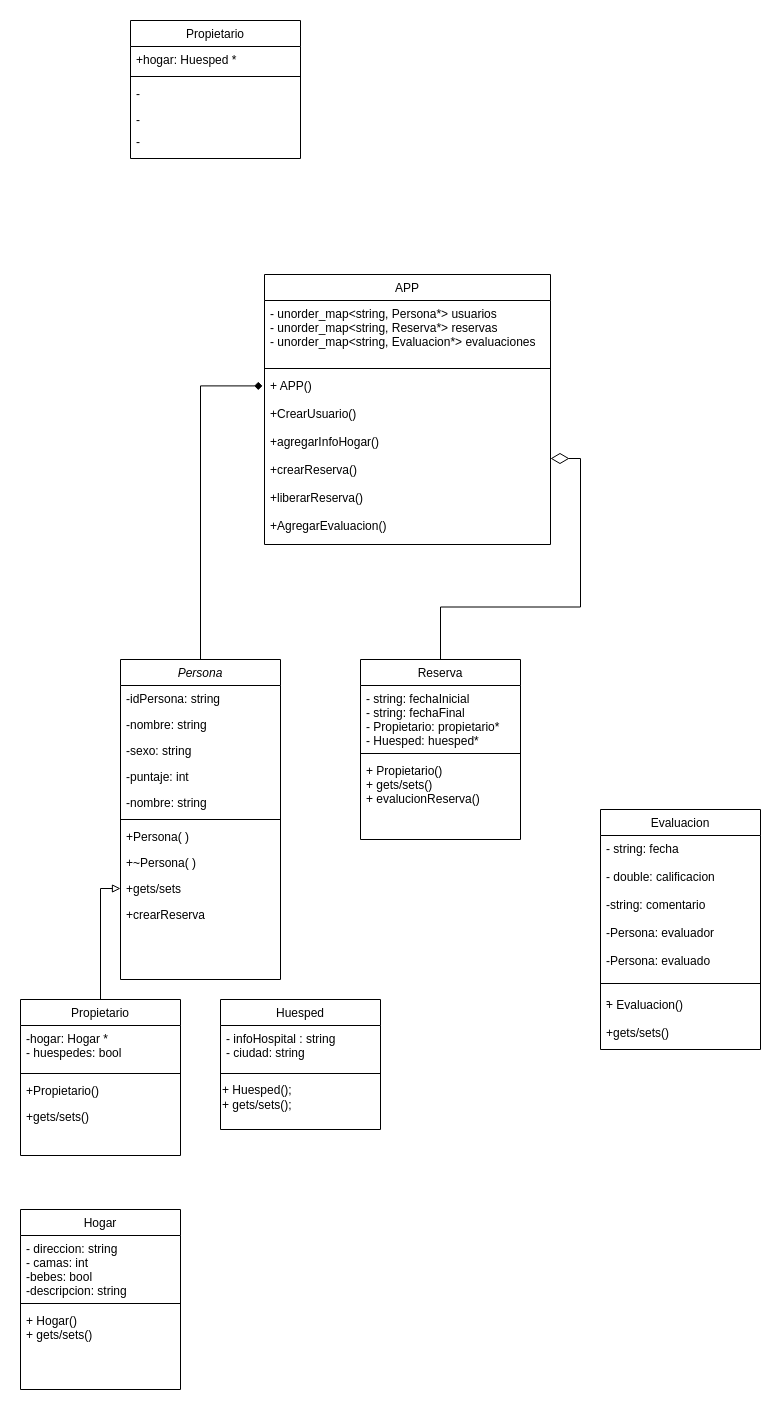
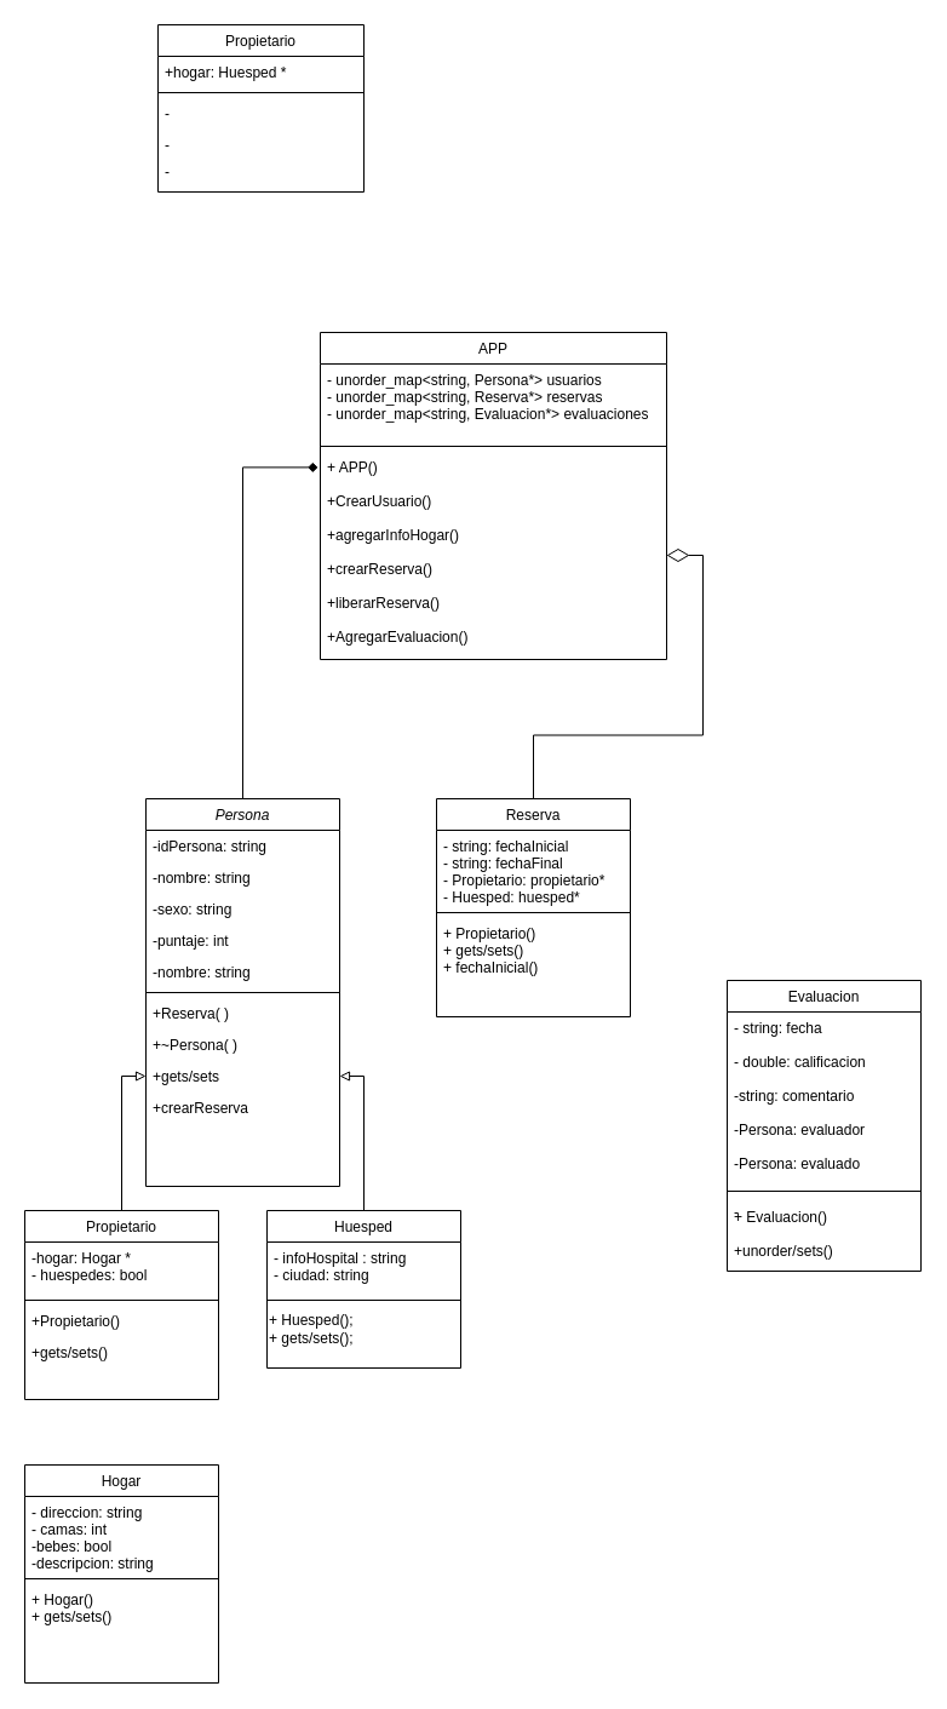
  <mxCell id="0" />
  <mxCell id="1" parent="0" />
  <mxCell id="2" style="edgeStyle=orthogonalEdgeStyle;rounded=0;orthogonalLoop=1;jettySize=auto;html=1;exitX=0.5;exitY=0;exitDx=0;exitDy=0;entryX=-0.007;entryY=0.078;entryDx=0;entryDy=0;entryPerimeter=0;endArrow=diamond;endFill=1;" edge="1" parent="1" source="3" target="48"><mxGeometry relative="1" as="geometry" /></mxCell>
  <mxCell id="3" value="Persona" style="swimlane;fontStyle=2;align=center;verticalAlign=top;childLayout=stackLayout;horizontal=1;startSize=26;horizontalStack=0;resizeParent=1;resizeLast=0;collapsible=1;marginBottom=0;rounded=0;shadow=0;strokeWidth=1;" parent="1" vertex="1"><mxGeometry x="120" y="659" width="160" height="320" as="geometry"><mxRectangle x="230" y="140" width="160" height="26" as="alternateBounds" /></mxGeometry></mxCell>
  <mxCell id="4" value="-idPersona: string" style="text;align=left;verticalAlign=top;spacingLeft=4;spacingRight=4;overflow=hidden;rotatable=0;points=[[0,0.5],[1,0.5]];portConstraint=eastwest;" parent="3" vertex="1"><mxGeometry y="26" width="160" height="26" as="geometry" /></mxCell>
  <mxCell id="5" value="-nombre: string" style="text;align=left;verticalAlign=top;spacingLeft=4;spacingRight=4;overflow=hidden;rotatable=0;points=[[0,0.5],[1,0.5]];portConstraint=eastwest;rounded=0;shadow=0;html=0;" parent="3" vertex="1"><mxGeometry y="52" width="160" height="26" as="geometry" /></mxCell>
  <mxCell id="6" value="-sexo: string" style="text;align=left;verticalAlign=top;spacingLeft=4;spacingRight=4;overflow=hidden;rotatable=0;points=[[0,0.5],[1,0.5]];portConstraint=eastwest;rounded=0;shadow=0;html=0;" parent="3" vertex="1"><mxGeometry y="78" width="160" height="26" as="geometry" /></mxCell>
  <mxCell id="7" value="-puntaje: int" style="text;align=left;verticalAlign=top;spacingLeft=4;spacingRight=4;overflow=hidden;rotatable=0;points=[[0,0.5],[1,0.5]];portConstraint=eastwest;rounded=0;shadow=0;html=0;" parent="3" vertex="1"><mxGeometry y="104" width="160" height="26" as="geometry" /></mxCell>
  <mxCell id="8" value="-nombre: string" style="text;align=left;verticalAlign=top;spacingLeft=4;spacingRight=4;overflow=hidden;rotatable=0;points=[[0,0.5],[1,0.5]];portConstraint=eastwest;rounded=0;shadow=0;html=0;" parent="3" vertex="1"><mxGeometry y="130" width="160" height="26" as="geometry" /></mxCell>
  <mxCell id="9" value="" style="line;html=1;strokeWidth=1;align=left;verticalAlign=middle;spacingTop=-1;spacingLeft=3;spacingRight=3;rotatable=0;labelPosition=right;points=[];portConstraint=eastwest;" parent="3" vertex="1"><mxGeometry y="156" width="160" height="8" as="geometry" /></mxCell>
- <mxCell id="10" value="+Persona( )" style="text;align=left;verticalAlign=top;spacingLeft=4;spacingRight=4;overflow=hidden;rotatable=0;points=[[0,0.5],[1,0.5]];portConstraint=eastwest;" parent="3" vertex="1"><mxGeometry y="164" width="160" height="26" as="geometry" /></mxCell>
+ <mxCell id="10" value="+Reserva( )" style="text;align=left;verticalAlign=top;spacingLeft=4;spacingRight=4;overflow=hidden;rotatable=0;points=[[0,0.5],[1,0.5]];portConstraint=eastwest;" parent="3" vertex="1"><mxGeometry y="164" width="160" height="26" as="geometry" /></mxCell>
  <mxCell id="11" value="+~Persona( )" style="text;align=left;verticalAlign=top;spacingLeft=4;spacingRight=4;overflow=hidden;rotatable=0;points=[[0,0.5],[1,0.5]];portConstraint=eastwest;" parent="3" vertex="1"><mxGeometry y="190" width="160" height="26" as="geometry" /></mxCell>
  <mxCell id="12" value="+gets/sets" style="text;align=left;verticalAlign=top;spacingLeft=4;spacingRight=4;overflow=hidden;rotatable=0;points=[[0,0.5],[1,0.5]];portConstraint=eastwest;" parent="3" vertex="1"><mxGeometry y="216" width="160" height="26" as="geometry" /></mxCell>
  <mxCell id="13" value="+crearReserva" style="text;align=left;verticalAlign=top;spacingLeft=4;spacingRight=4;overflow=hidden;rotatable=0;points=[[0,0.5],[1,0.5]];portConstraint=eastwest;" parent="3" vertex="1"><mxGeometry y="242" width="160" height="26" as="geometry" /></mxCell>
  <mxCell id="14" style="edgeStyle=orthogonalEdgeStyle;rounded=0;orthogonalLoop=1;jettySize=auto;html=1;entryX=0;entryY=0.5;entryDx=0;entryDy=0;endArrow=block;endFill=0;" parent="1" source="15" target="12" edge="1"><mxGeometry relative="1" as="geometry" /></mxCell>
  <mxCell id="15" value="Propietario" style="swimlane;fontStyle=0;align=center;verticalAlign=top;childLayout=stackLayout;horizontal=1;startSize=26;horizontalStack=0;resizeParent=1;resizeLast=0;collapsible=1;marginBottom=0;rounded=0;shadow=0;strokeWidth=1;" parent="1" vertex="1"><mxGeometry x="20" y="999" width="160" height="156" as="geometry"><mxRectangle x="130" y="380" width="160" height="26" as="alternateBounds" /></mxGeometry></mxCell>
  <mxCell id="16" value="-hogar: Hogar *&#10;- huespedes: bool" style="text;align=left;verticalAlign=top;spacingLeft=4;spacingRight=4;overflow=hidden;rotatable=0;points=[[0,0.5],[1,0.5]];portConstraint=eastwest;" parent="15" vertex="1"><mxGeometry y="26" width="160" height="44" as="geometry" /></mxCell>
  <mxCell id="17" value="" style="line;html=1;strokeWidth=1;align=left;verticalAlign=middle;spacingTop=-1;spacingLeft=3;spacingRight=3;rotatable=0;labelPosition=right;points=[];portConstraint=eastwest;" parent="15" vertex="1"><mxGeometry y="70" width="160" height="8" as="geometry" /></mxCell>
  <mxCell id="18" value="+Propietario()" style="text;align=left;verticalAlign=top;spacingLeft=4;spacingRight=4;overflow=hidden;rotatable=0;points=[[0,0.5],[1,0.5]];portConstraint=eastwest;" parent="15" vertex="1"><mxGeometry y="78" width="160" height="26" as="geometry" /></mxCell>
  <mxCell id="19" value="+gets/sets()" style="text;align=left;verticalAlign=top;spacingLeft=4;spacingRight=4;overflow=hidden;rotatable=0;points=[[0,0.5],[1,0.5]];portConstraint=eastwest;" parent="15" vertex="1"><mxGeometry y="104" width="160" height="26" as="geometry" /></mxCell>
+ <mxCell id="20" style="edgeStyle=orthogonalEdgeStyle;rounded=0;orthogonalLoop=1;jettySize=auto;html=1;exitX=0.5;exitY=0;exitDx=0;exitDy=0;entryX=1;entryY=0.5;entryDx=0;entryDy=0;endArrow=block;endFill=0;" parent="1" source="21" target="12" edge="1"><mxGeometry relative="1" as="geometry" /></mxCell>
  <mxCell id="21" value="Huesped" style="swimlane;fontStyle=0;align=center;verticalAlign=top;childLayout=stackLayout;horizontal=1;startSize=26;horizontalStack=0;resizeParent=1;resizeLast=0;collapsible=1;marginBottom=0;rounded=0;shadow=0;strokeWidth=1;" parent="1" vertex="1"><mxGeometry x="220" y="999" width="160" height="130" as="geometry"><mxRectangle x="340" y="380" width="170" height="26" as="alternateBounds" /></mxGeometry></mxCell>
  <mxCell id="22" value="- infoHospital : string&#10;- ciudad: string" style="text;align=left;verticalAlign=top;spacingLeft=4;spacingRight=4;overflow=hidden;rotatable=0;points=[[0,0.5],[1,0.5]];portConstraint=eastwest;" parent="21" vertex="1"><mxGeometry y="26" width="160" height="44" as="geometry" /></mxCell>
  <mxCell id="23" value="" style="line;html=1;strokeWidth=1;align=left;verticalAlign=middle;spacingTop=-1;spacingLeft=3;spacingRight=3;rotatable=0;labelPosition=right;points=[];portConstraint=eastwest;" parent="21" vertex="1"><mxGeometry y="70" width="160" height="8" as="geometry" /></mxCell>
  <mxCell id="24" value="+ Huesped();&lt;br&gt;+ gets/sets();" style="text;html=1;align=left;verticalAlign=middle;resizable=0;points=[];autosize=1;strokeColor=none;fillColor=none;" parent="21" vertex="1"><mxGeometry y="78" width="160" height="40" as="geometry" /></mxCell>
  <mxCell id="25" value="Propietario" style="swimlane;fontStyle=0;align=center;verticalAlign=top;childLayout=stackLayout;horizontal=1;startSize=26;horizontalStack=0;resizeParent=1;resizeLast=0;collapsible=1;marginBottom=0;rounded=0;shadow=0;strokeWidth=1;" parent="1" vertex="1"><mxGeometry x="130" y="20" width="170" height="138" as="geometry"><mxRectangle x="130" y="380" width="160" height="26" as="alternateBounds" /></mxGeometry></mxCell>
  <mxCell id="26" value="+hogar: Huesped *" style="text;align=left;verticalAlign=top;spacingLeft=4;spacingRight=4;overflow=hidden;rotatable=0;points=[[0,0.5],[1,0.5]];portConstraint=eastwest;" parent="25" vertex="1"><mxGeometry y="26" width="170" height="26" as="geometry" /></mxCell>
  <mxCell id="27" value="" style="line;html=1;strokeWidth=1;align=left;verticalAlign=middle;spacingTop=-1;spacingLeft=3;spacingRight=3;rotatable=0;labelPosition=right;points=[];portConstraint=eastwest;" parent="25" vertex="1"><mxGeometry y="52" width="170" height="8" as="geometry" /></mxCell>
  <mxCell id="28" value="-" style="text;align=left;verticalAlign=top;spacingLeft=4;spacingRight=4;overflow=hidden;rotatable=0;points=[[0,0.5],[1,0.5]];portConstraint=eastwest;" parent="25" vertex="1"><mxGeometry y="60" width="170" height="26" as="geometry" /></mxCell>
  <mxCell id="29" value="-" style="text;align=left;verticalAlign=top;spacingLeft=4;spacingRight=4;overflow=hidden;rotatable=0;points=[[0,0.5],[1,0.5]];portConstraint=eastwest;" parent="25" vertex="1"><mxGeometry y="86" width="170" height="22" as="geometry" /></mxCell>
  <mxCell id="30" value="-" style="text;align=left;verticalAlign=top;spacingLeft=4;spacingRight=4;overflow=hidden;rotatable=0;points=[[0,0.5],[1,0.5]];portConstraint=eastwest;" parent="25" vertex="1"><mxGeometry y="108" width="170" height="26" as="geometry" /></mxCell>
  <mxCell id="31" style="edgeStyle=orthogonalEdgeStyle;rounded=0;orthogonalLoop=1;jettySize=auto;html=1;exitX=0.5;exitY=0;exitDx=0;exitDy=0;endArrow=diamondThin;endFill=0;endSize=16;" edge="1" parent="1" source="32" target="48"><mxGeometry relative="1" as="geometry"><mxPoint x="400" y="549" as="targetPoint" /></mxGeometry></mxCell>
  <mxCell id="32" value="Reserva" style="swimlane;fontStyle=0;align=center;verticalAlign=top;childLayout=stackLayout;horizontal=1;startSize=26;horizontalStack=0;resizeParent=1;resizeLast=0;collapsible=1;marginBottom=0;rounded=0;shadow=0;strokeWidth=1;" parent="1" vertex="1"><mxGeometry x="360" y="659" width="160" height="180" as="geometry"><mxRectangle x="130" y="380" width="160" height="26" as="alternateBounds" /></mxGeometry></mxCell>
  <mxCell id="33" value="- string: fechaInicial&#10;- string: fechaFinal&#10;- Propietario: propietario*&#10;- Huesped: huesped*" style="text;align=left;verticalAlign=top;spacingLeft=4;spacingRight=4;overflow=hidden;rotatable=0;points=[[0,0.5],[1,0.5]];portConstraint=eastwest;" parent="32" vertex="1"><mxGeometry y="26" width="160" height="64" as="geometry" /></mxCell>
  <mxCell id="34" value="" style="line;html=1;strokeWidth=1;align=left;verticalAlign=middle;spacingTop=-1;spacingLeft=3;spacingRight=3;rotatable=0;labelPosition=right;points=[];portConstraint=eastwest;" parent="32" vertex="1"><mxGeometry y="90" width="160" height="8" as="geometry" /></mxCell>
- <mxCell id="35" value="+ Propietario()&#10;+ gets/sets()&#10;+ evalucionReserva()" style="text;align=left;verticalAlign=top;spacingLeft=4;spacingRight=4;overflow=hidden;rotatable=0;points=[[0,0.5],[1,0.5]];portConstraint=eastwest;" parent="32" vertex="1"><mxGeometry y="98" width="160" height="72" as="geometry" /></mxCell>
+ <mxCell id="35" value="+ Propietario()&#10;+ gets/sets()&#10;+ fechaInicial()" style="text;align=left;verticalAlign=top;spacingLeft=4;spacingRight=4;overflow=hidden;rotatable=0;points=[[0,0.5],[1,0.5]];portConstraint=eastwest;" parent="32" vertex="1"><mxGeometry y="98" width="160" height="72" as="geometry" /></mxCell>
  <mxCell id="36" value="Evaluacion" style="swimlane;fontStyle=0;align=center;verticalAlign=top;childLayout=stackLayout;horizontal=1;startSize=26;horizontalStack=0;resizeParent=1;resizeLast=0;collapsible=1;marginBottom=0;rounded=0;shadow=0;strokeWidth=1;" parent="1" vertex="1"><mxGeometry x="600" y="809" width="160" height="240" as="geometry"><mxRectangle x="130" y="380" width="160" height="26" as="alternateBounds" /></mxGeometry></mxCell>
  <mxCell id="37" value="- string: fecha&#10;&#10;- double: calificacion&#10;&#10;-string: comentario&#10;&#10;-Persona: evaluador&#10;&#10;-Persona: evaluado" style="text;align=left;verticalAlign=top;spacingLeft=4;spacingRight=4;overflow=hidden;rotatable=0;points=[[0,0.5],[1,0.5]];portConstraint=eastwest;" parent="36" vertex="1"><mxGeometry y="26" width="160" height="144" as="geometry" /></mxCell>
  <mxCell id="38" value="" style="line;html=1;strokeWidth=1;align=left;verticalAlign=middle;spacingTop=-1;spacingLeft=3;spacingRight=3;rotatable=0;labelPosition=right;points=[];portConstraint=eastwest;" parent="36" vertex="1"><mxGeometry y="170" width="160" height="8" as="geometry" /></mxCell>
  <mxCell id="39" value="-" style="text;align=left;verticalAlign=top;spacingLeft=4;spacingRight=4;overflow=hidden;rotatable=0;points=[[0,0.5],[1,0.5]];portConstraint=eastwest;" parent="36" vertex="1"><mxGeometry y="178" width="160" height="4" as="geometry" /></mxCell>
- <mxCell id="40" value="+ Evaluacion()&#10;&#10;+gets/sets()&#10;" style="text;align=left;verticalAlign=top;spacingLeft=4;spacingRight=4;overflow=hidden;rotatable=0;points=[[0,0.5],[1,0.5]];portConstraint=eastwest;" parent="36" vertex="1"><mxGeometry y="182" width="160" height="58" as="geometry" /></mxCell>
+ <mxCell id="40" value="+ Evaluacion()&#10;&#10;+unorder/sets()&#10;" style="text;align=left;verticalAlign=top;spacingLeft=4;spacingRight=4;overflow=hidden;rotatable=0;points=[[0,0.5],[1,0.5]];portConstraint=eastwest;" parent="36" vertex="1"><mxGeometry y="182" width="160" height="58" as="geometry" /></mxCell>
  <mxCell id="41" value="Hogar" style="swimlane;fontStyle=0;align=center;verticalAlign=top;childLayout=stackLayout;horizontal=1;startSize=26;horizontalStack=0;resizeParent=1;resizeLast=0;collapsible=1;marginBottom=0;rounded=0;shadow=0;strokeWidth=1;" vertex="1" parent="1"><mxGeometry x="20" y="1209" width="160" height="180" as="geometry"><mxRectangle x="130" y="380" width="160" height="26" as="alternateBounds" /></mxGeometry></mxCell>
  <mxCell id="42" value="- direccion: string&#10;- camas: int&#10;-bebes: bool&#10;-descripcion: string" style="text;align=left;verticalAlign=top;spacingLeft=4;spacingRight=4;overflow=hidden;rotatable=0;points=[[0,0.5],[1,0.5]];portConstraint=eastwest;" vertex="1" parent="41"><mxGeometry y="26" width="160" height="64" as="geometry" /></mxCell>
  <mxCell id="43" value="" style="line;html=1;strokeWidth=1;align=left;verticalAlign=middle;spacingTop=-1;spacingLeft=3;spacingRight=3;rotatable=0;labelPosition=right;points=[];portConstraint=eastwest;" vertex="1" parent="41"><mxGeometry y="90" width="160" height="8" as="geometry" /></mxCell>
  <mxCell id="44" value="+ Hogar()&#10;+ gets/sets()" style="text;align=left;verticalAlign=top;spacingLeft=4;spacingRight=4;overflow=hidden;rotatable=0;points=[[0,0.5],[1,0.5]];portConstraint=eastwest;" vertex="1" parent="41"><mxGeometry y="98" width="160" height="72" as="geometry" /></mxCell>
  <mxCell id="45" value="APP" style="swimlane;fontStyle=0;align=center;verticalAlign=top;childLayout=stackLayout;horizontal=1;startSize=26;horizontalStack=0;resizeParent=1;resizeLast=0;collapsible=1;marginBottom=0;rounded=0;shadow=0;strokeWidth=1;" parent="1" vertex="1"><mxGeometry x="264" y="274" width="286" height="270" as="geometry"><mxRectangle x="130" y="380" width="160" height="26" as="alternateBounds" /></mxGeometry></mxCell>
  <mxCell id="46" value="- unorder_map&lt;string, Persona*&gt; usuarios&#10;- unorder_map&lt;string, Reserva*&gt; reservas&#10;- unorder_map&lt;string, Evaluacion*&gt; evaluaciones" style="text;align=left;verticalAlign=top;spacingLeft=4;spacingRight=4;overflow=hidden;rotatable=0;points=[[0,0.5],[1,0.5]];portConstraint=eastwest;" parent="45" vertex="1"><mxGeometry y="26" width="286" height="64" as="geometry" /></mxCell>
  <mxCell id="47" value="" style="line;html=1;strokeWidth=1;align=left;verticalAlign=middle;spacingTop=-1;spacingLeft=3;spacingRight=3;rotatable=0;labelPosition=right;points=[];portConstraint=eastwest;" parent="45" vertex="1"><mxGeometry y="90" width="286" height="8" as="geometry" /></mxCell>
  <mxCell id="48" value="+ APP()&#10;&#10;+CrearUsuario()&#10;&#10;+agregarInfoHogar()&#10;&#10;+crearReserva()&#10;&#10;+liberarReserva()&#10;&#10;+AgregarEvaluacion()" style="text;align=left;verticalAlign=top;spacingLeft=4;spacingRight=4;overflow=hidden;rotatable=0;points=[[0,0.5],[1,0.5]];portConstraint=eastwest;" parent="45" vertex="1"><mxGeometry y="98" width="286" height="172" as="geometry" /></mxCell>
